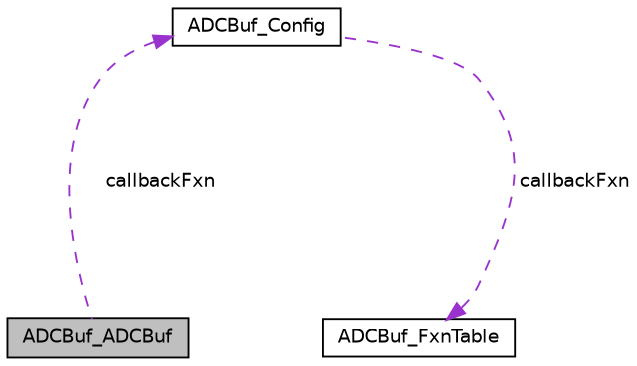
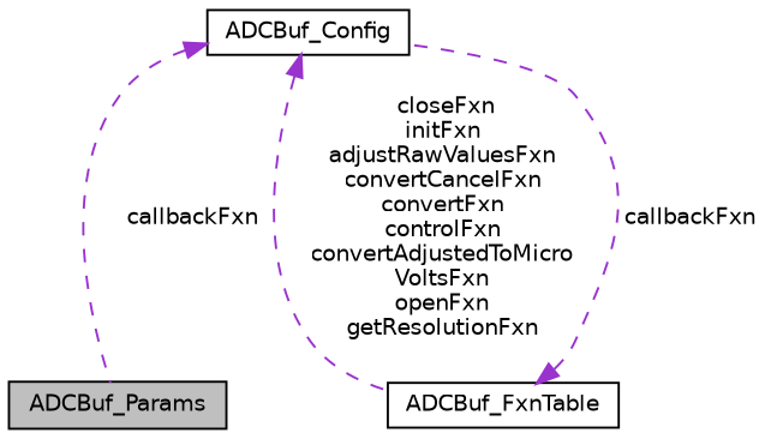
  digraph {
    node [color=black fillcolor=white fontname=Helvetica fontsize=10 shape=record style=filled]
    edge [color=darkorchid3 dir=back fontname=Helvetica fontsize=10 labelfontname=Helvetica labelfontsize=10 style=dashed]
-   n1 [fillcolor=grey75 fontcolor=black height=0.2 label=ADCBuf_ADCBuf width=0.4]
+   n1 [fillcolor=grey75 fontcolor=black height=0.2 label=ADCBuf_Params width=0.4]
    n2 [height=0.2 label=ADCBuf_Config width=0.4]
    n3 [height=0.2 label=ADCBuf_FxnTable width=0.4]
    n2 -> n1 [label=" callbackFxn"]
+   n2 -> n3 [label=" closeFxn\ninitFxn\nadjustRawValuesFxn\nconvertCancelFxn\nconvertFxn\ncontrolFxn\nconvertAdjustedToMicro\lVoltsFxn\nopenFxn\ngetResolutionFxn"]
    n3 -> n2 [label=" callbackFxn"]
  }
